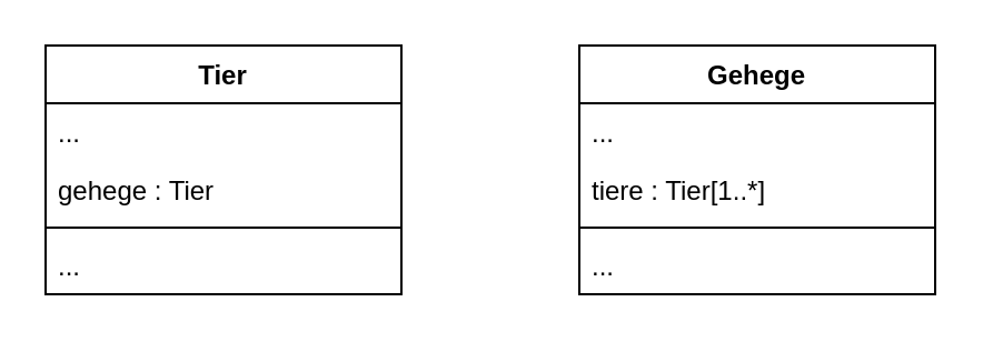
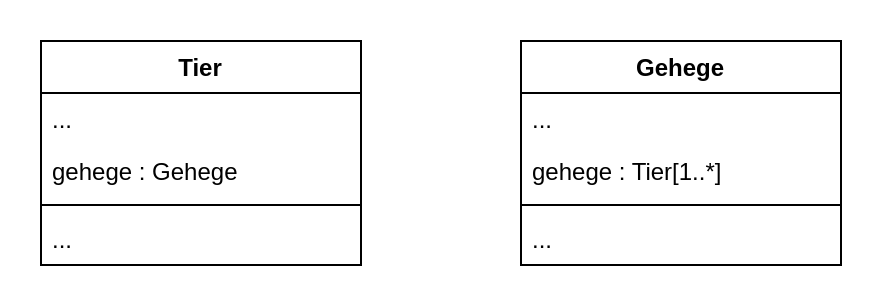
  <mxCell id="0" />
  <mxCell id="1" parent="0" />
  <mxCell id="2" value="Tier" style="swimlane;fontStyle=1;align=center;verticalAlign=top;childLayout=stackLayout;horizontal=1;startSize=26;horizontalStack=0;resizeParent=1;resizeParentMax=0;resizeLast=0;collapsible=1;marginBottom=0;" parent="1" vertex="1"><mxGeometry x="20" y="20" width="160" height="112" as="geometry" /></mxCell>
  <mxCell id="3" value="..." style="text;strokeColor=none;fillColor=none;align=left;verticalAlign=top;spacingLeft=4;spacingRight=4;overflow=hidden;rotatable=0;points=[[0,0.5],[1,0.5]];portConstraint=eastwest;" parent="2" vertex="1"><mxGeometry y="26" width="160" height="26" as="geometry" /></mxCell>
- <mxCell id="4" value="gehege : Tier" style="text;strokeColor=none;fillColor=none;align=left;verticalAlign=top;spacingLeft=4;spacingRight=4;overflow=hidden;rotatable=0;points=[[0,0.5],[1,0.5]];portConstraint=eastwest;" parent="2" vertex="1"><mxGeometry y="52" width="160" height="26" as="geometry" /></mxCell>
+ <mxCell id="4" value="gehege : Gehege" style="text;strokeColor=none;fillColor=none;align=left;verticalAlign=top;spacingLeft=4;spacingRight=4;overflow=hidden;rotatable=0;points=[[0,0.5],[1,0.5]];portConstraint=eastwest;" parent="2" vertex="1"><mxGeometry y="52" width="160" height="26" as="geometry" /></mxCell>
  <mxCell id="5" value="" style="line;strokeWidth=1;fillColor=none;align=left;verticalAlign=middle;spacingTop=-1;spacingLeft=3;spacingRight=3;rotatable=0;labelPosition=right;points=[];portConstraint=eastwest;" parent="2" vertex="1"><mxGeometry y="78" width="160" height="8" as="geometry" /></mxCell>
  <mxCell id="6" value="..." style="text;strokeColor=none;fillColor=none;align=left;verticalAlign=top;spacingLeft=4;spacingRight=4;overflow=hidden;rotatable=0;points=[[0,0.5],[1,0.5]];portConstraint=eastwest;" parent="2" vertex="1"><mxGeometry y="86" width="160" height="26" as="geometry" /></mxCell>
  <mxCell id="7" value="Gehege" style="swimlane;fontStyle=1;align=center;verticalAlign=top;childLayout=stackLayout;horizontal=1;startSize=26;horizontalStack=0;resizeParent=1;resizeParentMax=0;resizeLast=0;collapsible=1;marginBottom=0;" parent="1" vertex="1"><mxGeometry x="260" y="20" width="160" height="112" as="geometry" /></mxCell>
  <mxCell id="8" value="..." style="text;strokeColor=none;fillColor=none;align=left;verticalAlign=top;spacingLeft=4;spacingRight=4;overflow=hidden;rotatable=0;points=[[0,0.5],[1,0.5]];portConstraint=eastwest;" parent="7" vertex="1"><mxGeometry y="26" width="160" height="26" as="geometry" /></mxCell>
- <mxCell id="9" value="tiere : Tier[1..*]" style="text;strokeColor=none;fillColor=none;align=left;verticalAlign=top;spacingLeft=4;spacingRight=4;overflow=hidden;rotatable=0;points=[[0,0.5],[1,0.5]];portConstraint=eastwest;" parent="7" vertex="1"><mxGeometry y="52" width="160" height="26" as="geometry" /></mxCell>
+ <mxCell id="9" value="gehege : Tier[1..*]" style="text;strokeColor=none;fillColor=none;align=left;verticalAlign=top;spacingLeft=4;spacingRight=4;overflow=hidden;rotatable=0;points=[[0,0.5],[1,0.5]];portConstraint=eastwest;" parent="7" vertex="1"><mxGeometry y="52" width="160" height="26" as="geometry" /></mxCell>
  <mxCell id="10" value="" style="line;strokeWidth=1;fillColor=none;align=left;verticalAlign=middle;spacingTop=-1;spacingLeft=3;spacingRight=3;rotatable=0;labelPosition=right;points=[];portConstraint=eastwest;" parent="7" vertex="1"><mxGeometry y="78" width="160" height="8" as="geometry" /></mxCell>
  <mxCell id="11" value="..." style="text;strokeColor=none;fillColor=none;align=left;verticalAlign=top;spacingLeft=4;spacingRight=4;overflow=hidden;rotatable=0;points=[[0,0.5],[1,0.5]];portConstraint=eastwest;" parent="7" vertex="1"><mxGeometry y="86" width="160" height="26" as="geometry" /></mxCell>
